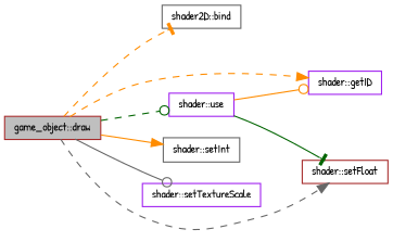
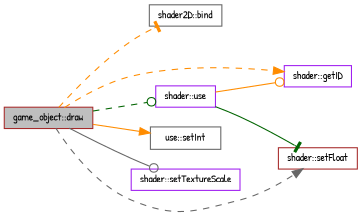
  digraph {
    fontname="Patrick Hand"
    rankdir=LR
    node [color=purple fillcolor=white fontname="Patrick Hand" fontsize=10 shape=record style=filled]
    edge [arrowhead=normal color=darkorange fontname="Patrick Hand" fontsize=10 labelfontname=Helvetica labelfontsize=10 style=dashed]
    n1 [color=brown fillcolor=grey75 fontcolor=black height=0.2 label="game_object::draw" width=0.4]
    n2 [color=gray40 height=0.2 label="shader2D::bind" width=0.4]
    n3 [height=0.2 label="shader::getID" width=0.4]
    n4 [color=brown height=0.2 label="shader::setFloat" width=0.4]
-   n5 [color=gray40 height=0.2 label="shader::setInt" width=0.4]
+   n5 [color=gray40 height=0.2 label="use::setInt" width=0.4]
    n6 [height=0.2 label="shader::setTextureScale" width=0.4]
    n7 [height=0.2 label="shader::use" width=0.4]
    n1 -> n2 [arrowhead=tee]
    n1 -> n3
    n1 -> n4 [color=gray40]
    n1 -> n5 [style=solid]
    n1 -> n6 [arrowhead=odot color=gray40 style=solid]
    n1 -> n7 [arrowhead=odot color=darkgreen]
    n7 -> n3 [arrowhead=odot style=solid]
    n7 -> n4 [arrowhead=tee color=darkgreen style=solid]
  }
